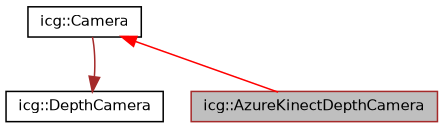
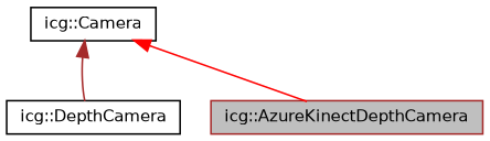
  digraph {
    node [color=black fillcolor=white fontname=Helvetica fontsize=10 shape=record style=filled]
    edge [dir=back fontname=Helvetica fontsize=10 labelfontname=Helvetica labelfontsize=10 style=solid]
    n1 [color=brown fillcolor=grey75 fontcolor=black height=0.2 label="icg::AzureKinectDepthCamera" width=0.4]
    n2 [height=0.2 label="icg::DepthCamera" width=0.4]
    n3 [height=0.2 label="icg::Camera" width=0.4]
    n3 -> n1 [color=red]
-   n2 -> n3 [color=brown]
+   n3 -> n2 [color=brown]
  }
